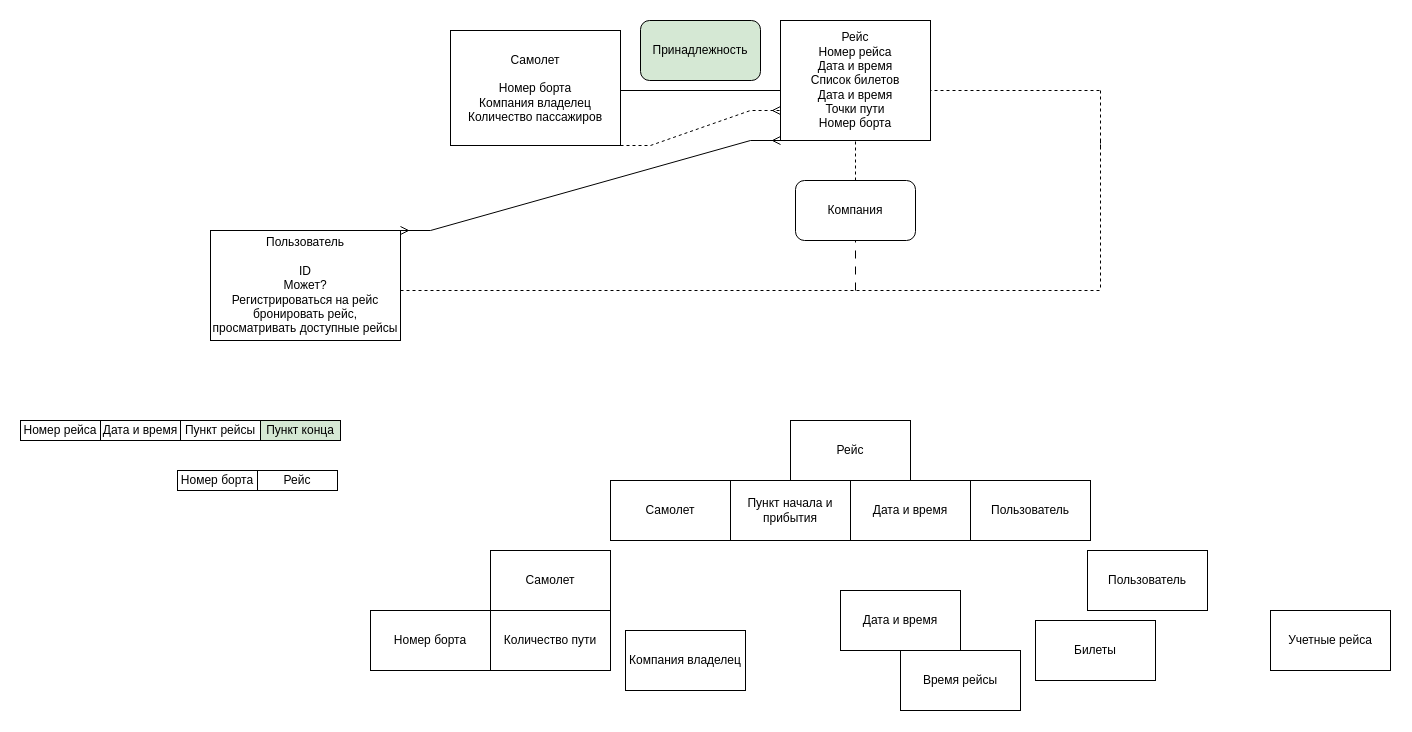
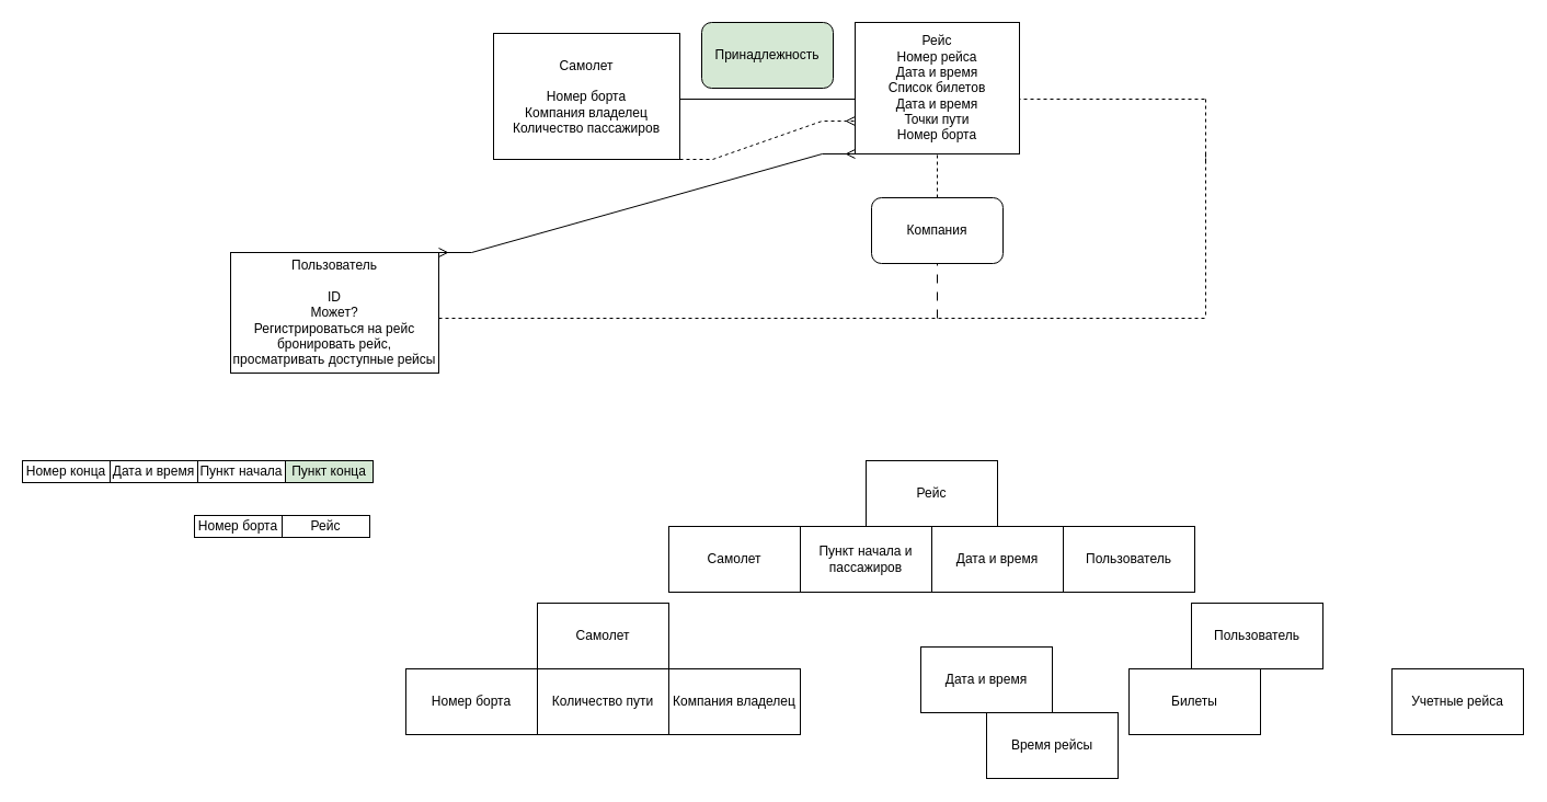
  <mxCell id="0" />
  <mxCell id="1" parent="0" />
  <mxCell id="2" value="Компания" style="rounded=1;whiteSpace=wrap;html=1;" parent="1" vertex="1"><mxGeometry x="795" y="180" width="120" height="60" as="geometry" /></mxCell>
  <mxCell id="3" value="Принадлежность" style="rounded=1;whiteSpace=wrap;html=1;fillColor=#d5e8d4;" parent="1" vertex="1"><mxGeometry x="640" y="20" width="120" height="60" as="geometry" /></mxCell>
  <mxCell id="4" value="Номер борта" style="rounded=0;whiteSpace=wrap;html=1;" parent="1" vertex="1"><mxGeometry x="177" y="470" width="80" height="20" as="geometry" /></mxCell>
  <mxCell id="5" value="Рейс" style="rounded=0;whiteSpace=wrap;html=1;" parent="1" vertex="1"><mxGeometry x="257" y="470" width="80" height="20" as="geometry" /></mxCell>
- <mxCell id="6" value="Номер рейса" style="rounded=0;whiteSpace=wrap;html=1;" parent="1" vertex="1"><mxGeometry x="20" y="420" width="80" height="20" as="geometry" /></mxCell>
+ <mxCell id="6" value="Номер конца" style="rounded=0;whiteSpace=wrap;html=1;" parent="1" vertex="1"><mxGeometry x="20" y="420" width="80" height="20" as="geometry" /></mxCell>
  <mxCell id="7" value="&lt;div&gt;Дата и время&lt;/div&gt;" style="rounded=0;whiteSpace=wrap;html=1;" parent="1" vertex="1"><mxGeometry x="100" y="420" width="80" height="20" as="geometry" /></mxCell>
- <mxCell id="8" value="&lt;div&gt;Пункт рейсы&lt;/div&gt;" style="rounded=0;whiteSpace=wrap;html=1;" parent="1" vertex="1"><mxGeometry x="180" y="420" width="80" height="20" as="geometry" /></mxCell>
+ <mxCell id="8" value="&lt;div&gt;Пункт начала&lt;/div&gt;" style="rounded=0;whiteSpace=wrap;html=1;" parent="1" vertex="1"><mxGeometry x="180" y="420" width="80" height="20" as="geometry" /></mxCell>
  <mxCell id="9" value="Пункт конца" style="rounded=0;whiteSpace=wrap;html=1;fillColor=#d5e8d4;" parent="1" vertex="1"><mxGeometry x="260" y="420" width="80" height="20" as="geometry" /></mxCell>
  <mxCell id="10" value="Дата и время" style="rounded=0;whiteSpace=wrap;html=1;" parent="1" vertex="1"><mxGeometry x="840" y="590" width="120" height="60" as="geometry" /></mxCell>
  <mxCell id="11" value="Время рейсы" style="rounded=0;whiteSpace=wrap;html=1;" parent="1" vertex="1"><mxGeometry x="900" y="650" width="120" height="60" as="geometry" /></mxCell>
  <mxCell id="12" value="Рейс" style="rounded=0;whiteSpace=wrap;html=1;" parent="1" vertex="1"><mxGeometry x="790" y="420" width="120" height="60" as="geometry" /></mxCell>
  <mxCell id="13" value="Самолет" style="rounded=0;whiteSpace=wrap;html=1;" parent="1" vertex="1"><mxGeometry x="610" y="480" width="120" height="60" as="geometry" /></mxCell>
  <mxCell id="14" value="Дата и время" style="rounded=0;whiteSpace=wrap;html=1;" parent="1" vertex="1"><mxGeometry x="850" y="480" width="120" height="60" as="geometry" /></mxCell>
- <mxCell id="15" value="Пункт начала и прибытия" style="rounded=0;whiteSpace=wrap;html=1;" parent="1" vertex="1"><mxGeometry x="730" y="480" width="120" height="60" as="geometry" /></mxCell>
+ <mxCell id="15" value="Пункт начала и пассажиров" style="rounded=0;whiteSpace=wrap;html=1;" parent="1" vertex="1"><mxGeometry x="730" y="480" width="120" height="60" as="geometry" /></mxCell>
  <mxCell id="16" value="Самолет" style="rounded=0;whiteSpace=wrap;html=1;" parent="1" vertex="1"><mxGeometry x="490" y="550" width="120" height="60" as="geometry" /></mxCell>
  <mxCell id="17" value="Номер борта" style="rounded=0;whiteSpace=wrap;html=1;" parent="1" vertex="1"><mxGeometry x="370" y="610" width="120" height="60" as="geometry" /></mxCell>
- <mxCell id="18" value="Компания владелец" style="rounded=0;whiteSpace=wrap;html=1;" parent="1" vertex="1"><mxGeometry x="625" y="630" width="120" height="60" as="geometry" /></mxCell>
+ <mxCell id="18" value="Компания владелец" style="rounded=0;whiteSpace=wrap;html=1;" parent="1" vertex="1"><mxGeometry x="610" y="610" width="120" height="60" as="geometry" /></mxCell>
  <mxCell id="19" value="Количество пути" style="rounded=0;whiteSpace=wrap;html=1;" parent="1" vertex="1"><mxGeometry x="490" y="610" width="120" height="60" as="geometry" /></mxCell>
  <mxCell id="20" value="Пользователь" style="rounded=0;whiteSpace=wrap;html=1;" parent="1" vertex="1"><mxGeometry x="1087" y="550" width="120" height="60" as="geometry" /></mxCell>
- <mxCell id="21" value="Билеты" style="rounded=0;whiteSpace=wrap;html=1;" parent="1" vertex="1"><mxGeometry x="1035" y="620" width="120" height="60" as="geometry" /></mxCell>
+ <mxCell id="21" value="Билеты" style="rounded=0;whiteSpace=wrap;html=1;" parent="1" vertex="1"><mxGeometry x="1030" y="610" width="120" height="60" as="geometry" /></mxCell>
  <mxCell id="22" value="Пользователь" style="rounded=0;whiteSpace=wrap;html=1;" parent="1" vertex="1"><mxGeometry x="970" y="480" width="120" height="60" as="geometry" /></mxCell>
  <mxCell id="23" value="" style="endArrow=none;html=1;rounded=0;exitX=1;exitY=0.5;exitDx=0;exitDy=0;dashed=1;" parent="1" edge="1"><mxGeometry width="50" height="50" relative="1" as="geometry"><mxPoint x="400" y="290" as="sourcePoint" /><mxPoint x="1100" y="290" as="targetPoint" /></mxGeometry></mxCell>
  <mxCell id="24" value="" style="endArrow=none;html=1;rounded=0;entryX=0.5;entryY=1;entryDx=0;entryDy=0;exitX=0.5;exitY=0;exitDx=0;exitDy=0;dashed=1;" parent="1" source="2" target="30" edge="1"><mxGeometry width="50" height="50" relative="1" as="geometry"><mxPoint x="855" y="240" as="sourcePoint" /><mxPoint x="855" y="300" as="targetPoint" /></mxGeometry></mxCell>
  <mxCell id="25" value="" style="endArrow=none;html=1;rounded=0;dashed=1;" parent="1" edge="1"><mxGeometry width="50" height="50" relative="1" as="geometry"><mxPoint x="1100" y="140" as="sourcePoint" /><mxPoint x="1100" y="290" as="targetPoint" /></mxGeometry></mxCell>
  <mxCell id="26" value="" style="endArrow=none;html=1;rounded=0;exitX=1;exitY=0.5;exitDx=0;exitDy=0;dashed=1;" parent="1" edge="1"><mxGeometry width="50" height="50" relative="1" as="geometry"><mxPoint x="910" y="90" as="sourcePoint" /><mxPoint x="1100" y="90" as="targetPoint" /></mxGeometry></mxCell>
  <mxCell id="27" value="" style="endArrow=none;html=1;rounded=0;entryX=0.5;entryY=0;entryDx=0;entryDy=0;dashed=1;" parent="1" edge="1"><mxGeometry width="50" height="50" relative="1" as="geometry"><mxPoint x="1100" y="90" as="sourcePoint" /><mxPoint x="1100" y="150" as="targetPoint" /></mxGeometry></mxCell>
  <mxCell id="28" value="" style="endArrow=none;html=1;rounded=0;exitX=1;exitY=0.5;exitDx=0;exitDy=0;" parent="1" edge="1"><mxGeometry width="50" height="50" relative="1" as="geometry"><mxPoint x="620" y="90" as="sourcePoint" /><mxPoint x="790" y="90" as="targetPoint" /></mxGeometry></mxCell>
  <mxCell id="29" value="Самолет&lt;br&gt;&lt;div&gt;&lt;br&gt;&lt;/div&gt;&lt;div&gt;Номер борта&lt;/div&gt;&lt;div&gt;Компания владелец&lt;/div&gt;&lt;div&gt;Количество пассажиров&lt;br&gt;&lt;/div&gt;" style="rounded=0;whiteSpace=wrap;html=1;" parent="1" vertex="1"><mxGeometry x="450" y="30" width="170" height="115" as="geometry" /></mxCell>
  <mxCell id="30" value="&lt;div&gt;Рейс&lt;/div&gt;&lt;div&gt;Номер рейса&lt;br&gt;&lt;/div&gt;&lt;div&gt;Дата и время&lt;/div&gt;&lt;div&gt;Список билетов&lt;/div&gt;&lt;div&gt;Дата и время&lt;/div&gt;&lt;div&gt;Точки пути&lt;/div&gt;&lt;div&gt;Номер борта&lt;br&gt;&lt;/div&gt;" style="rounded=0;whiteSpace=wrap;html=1;" parent="1" vertex="1"><mxGeometry x="780" y="20" width="150" height="120" as="geometry" /></mxCell>
  <mxCell id="31" value="Пользователь&lt;br&gt;&lt;br&gt;&lt;div&gt;ID&lt;/div&gt;&lt;div&gt;Может?&lt;/div&gt;&lt;div&gt;Регистрироваться на рейс&lt;/div&gt;&lt;div&gt;бронировать рейс, &lt;br&gt;&lt;/div&gt;&lt;div&gt;просматривать доступные рейсы&lt;br&gt;&lt;/div&gt;" style="rounded=0;whiteSpace=wrap;html=1;" parent="1" vertex="1"><mxGeometry x="210" y="230" width="190" height="110" as="geometry" /></mxCell>
  <mxCell id="32" value="" style="endArrow=none;html=1;rounded=0;entryX=0.5;entryY=1;entryDx=0;entryDy=0;dashed=1;dashPattern=8 8;" parent="1" target="2" edge="1"><mxGeometry width="50" height="50" relative="1" as="geometry"><mxPoint x="855" y="290" as="sourcePoint" /><mxPoint x="865" y="150" as="targetPoint" /></mxGeometry></mxCell>
  <mxCell id="33" value="" style="edgeStyle=entityRelationEdgeStyle;fontSize=12;html=1;endArrow=ERmany;startArrow=ERmany;rounded=0;entryX=0;entryY=1;entryDx=0;entryDy=0;exitX=1;exitY=0;exitDx=0;exitDy=0;" parent="1" source="31" target="30" edge="1"><mxGeometry width="100" height="100" relative="1" as="geometry"><mxPoint x="690" y="480" as="sourcePoint" /><mxPoint x="790" y="380" as="targetPoint" /></mxGeometry></mxCell>
  <mxCell id="34" value="" style="edgeStyle=entityRelationEdgeStyle;fontSize=12;html=1;endArrow=ERmany;rounded=0;exitX=1;exitY=1;exitDx=0;exitDy=0;entryX=0;entryY=0.75;entryDx=0;entryDy=0;dashed=1;" parent="1" source="29" target="30" edge="1"><mxGeometry width="100" height="100" relative="1" as="geometry"><mxPoint y="480" as="sourcePoint" x="670" /><mxPoint x="770" y="380" as="targetPoint" /></mxGeometry></mxCell>
  <mxCell id="35" value="Учетные рейса" style="rounded=0;whiteSpace=wrap;html=1;" vertex="1" parent="1"><mxGeometry x="1270" y="610" width="120" height="60" as="geometry" /></mxCell>
